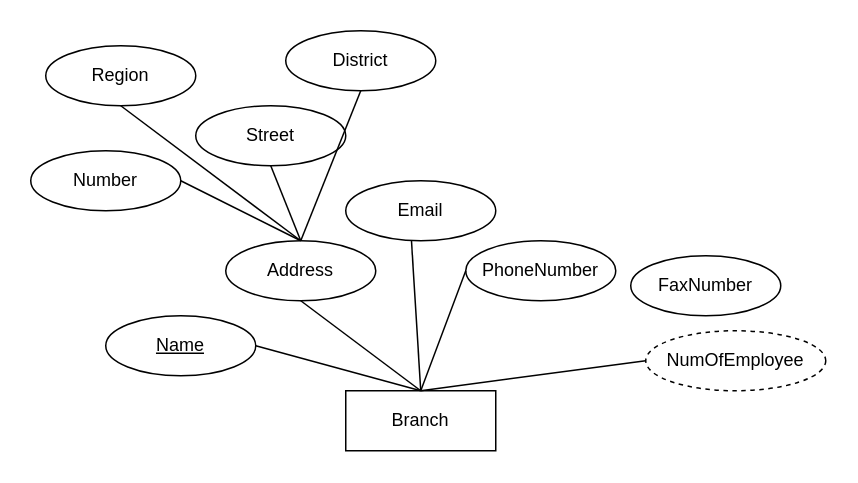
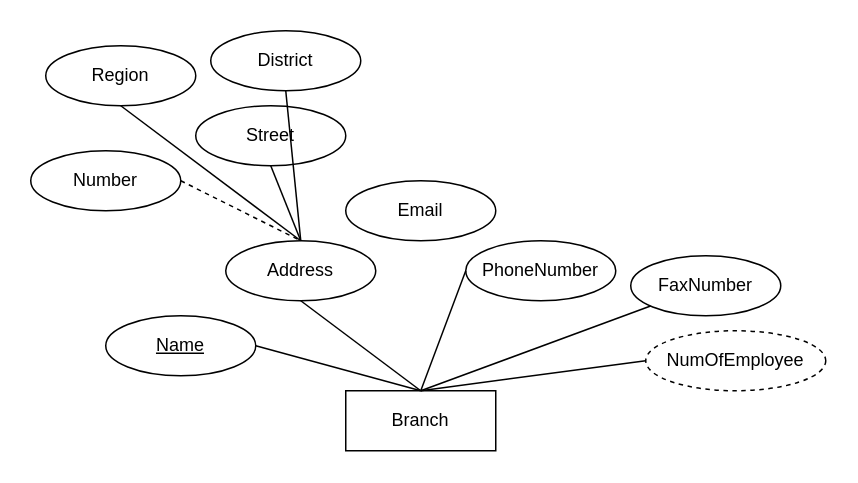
  <mxCell id="0" />
  <mxCell id="1" parent="0" />
  <mxCell id="2" value="Branch" style="whiteSpace=wrap;html=1;align=center;" vertex="1" parent="1"><mxGeometry x="230" y="260" width="100" height="40" as="geometry" /></mxCell>
  <mxCell id="3" value="&lt;u&gt;Name&lt;/u&gt;" style="ellipse;whiteSpace=wrap;html=1;align=center;" vertex="1" parent="1"><mxGeometry x="70" y="210" width="100" height="40" as="geometry" /></mxCell>
  <mxCell id="4" value="Address" style="ellipse;whiteSpace=wrap;html=1;align=center;" vertex="1" parent="1"><mxGeometry x="150" y="160" width="100" height="40" as="geometry" /></mxCell>
  <mxCell id="5" value="Number" style="ellipse;whiteSpace=wrap;html=1;align=center;" vertex="1" parent="1"><mxGeometry x="20" y="100" width="100" height="40" as="geometry" /></mxCell>
  <mxCell id="6" value="Street" style="ellipse;whiteSpace=wrap;html=1;align=center;" vertex="1" parent="1"><mxGeometry x="130" y="70" width="100" height="40" as="geometry" /></mxCell>
  <mxCell id="7" value="FaxNumber" style="ellipse;whiteSpace=wrap;html=1;align=center;" vertex="1" parent="1"><mxGeometry x="420" y="170" width="100" height="40" as="geometry" /></mxCell>
- <mxCell id="8" value="District" style="ellipse;whiteSpace=wrap;html=1;align=center;" vertex="1" parent="1"><mxGeometry x="190" y="20" width="100" height="40" as="geometry" /></mxCell>
+ <mxCell id="8" value="District" style="ellipse;whiteSpace=wrap;html=1;align=center;" vertex="1" parent="1"><mxGeometry x="140" y="20" width="100" height="40" as="geometry" /></mxCell>
  <mxCell id="9" value="PhoneNumber" style="ellipse;whiteSpace=wrap;html=1;align=center;" vertex="1" parent="1"><mxGeometry x="310" y="160" width="100" height="40" as="geometry" /></mxCell>
  <mxCell id="10" value="Region" style="ellipse;whiteSpace=wrap;html=1;align=center;" vertex="1" parent="1"><mxGeometry x="30" y="30" width="100" height="40" as="geometry" /></mxCell>
  <mxCell id="11" value="" style="endArrow=none;html=1;rounded=0;entryX=0.5;entryY=1;entryDx=0;entryDy=0;exitX=0.5;exitY=0;exitDx=0;exitDy=0;" edge="1" parent="1" source="4" target="10"><mxGeometry width="50" height="50" relative="1" as="geometry"><mxPoint x="250" y="300" as="sourcePoint" /><mxPoint x="300" y="250" as="targetPoint" /></mxGeometry></mxCell>
- <mxCell id="12" value="" style="endArrow=none;html=1;rounded=0;entryX=0.5;entryY=0;entryDx=0;entryDy=0;exitX=1;exitY=0.5;exitDx=0;exitDy=0;" edge="1" parent="1" source="5" target="4"><mxGeometry width="50" height="50" relative="1" as="geometry"><mxPoint x="250" y="300" as="sourcePoint" /><mxPoint x="300" y="250" as="targetPoint" /></mxGeometry></mxCell>
+ <mxCell id="12" value="" style="endArrow=none;html=1;rounded=0;entryX=0.5;entryY=0;entryDx=0;entryDy=0;exitX=1;exitY=0.5;exitDx=0;exitDy=0;dashed=1;" edge="1" parent="1" source="5" target="4"><mxGeometry width="50" height="50" relative="1" as="geometry"><mxPoint x="250" y="300" as="sourcePoint" /><mxPoint x="300" y="250" as="targetPoint" /></mxGeometry></mxCell>
  <mxCell id="13" value="" style="endArrow=none;html=1;rounded=0;entryX=0.5;entryY=1;entryDx=0;entryDy=0;exitX=0.5;exitY=0;exitDx=0;exitDy=0;" edge="1" parent="1" source="4" target="6"><mxGeometry width="50" height="50" relative="1" as="geometry"><mxPoint x="250" y="300" as="sourcePoint" /><mxPoint x="300" y="250" as="targetPoint" /></mxGeometry></mxCell>
  <mxCell id="14" value="" style="endArrow=none;html=1;rounded=0;entryX=0.5;entryY=1;entryDx=0;entryDy=0;exitX=0.5;exitY=0;exitDx=0;exitDy=0;" edge="1" parent="1" source="4" target="8"><mxGeometry width="50" height="50" relative="1" as="geometry"><mxPoint x="250" y="300" as="sourcePoint" /><mxPoint x="300" y="250" as="targetPoint" /></mxGeometry></mxCell>
  <mxCell id="15" value="Email" style="ellipse;whiteSpace=wrap;html=1;align=center;" vertex="1" parent="1"><mxGeometry x="230" y="120" width="100" height="40" as="geometry" /></mxCell>
  <mxCell id="16" value="NumOfEmployee" style="ellipse;whiteSpace=wrap;html=1;align=center;dashed=1;" vertex="1" parent="1"><mxGeometry x="430" y="220" width="120" height="40" as="geometry" /></mxCell>
- <mxCell id="17" value="" style="endArrow=none;html=1;rounded=0;exitX=0.5;exitY=0;exitDx=0;exitDy=0;entryX=0.438;entryY=0.995;entryDx=0;entryDy=0;entryPerimeter=0;" edge="1" parent="1" source="2" target="15"><mxGeometry width="50" height="50" relative="1" as="geometry"><mxPoint x="350" y="300" as="sourcePoint" /><mxPoint x="400" y="250" as="targetPoint" /></mxGeometry></mxCell>
+ <mxCell id="17" value="" style="endArrow=none;html=1;rounded=0;exitX=0.5;exitY=0;exitDx=0;exitDy=0;" edge="1" parent="1" source="2" target="7"><mxGeometry width="50" height="50" relative="1" as="geometry"><mxPoint x="350" y="300" as="sourcePoint" /><mxPoint x="400" y="250" as="targetPoint" /></mxGeometry></mxCell>
  <mxCell id="18" value="" style="endArrow=none;html=1;rounded=0;exitX=0.5;exitY=0;exitDx=0;exitDy=0;entryX=0;entryY=0.5;entryDx=0;entryDy=0;" edge="1" parent="1" source="2" target="9"><mxGeometry width="50" height="50" relative="1" as="geometry"><mxPoint x="350" y="300" as="sourcePoint" /><mxPoint x="400" y="250" as="targetPoint" /></mxGeometry></mxCell>
  <mxCell id="19" value="" style="endArrow=none;html=1;rounded=0;exitX=0.5;exitY=0;exitDx=0;exitDy=0;entryX=0.5;entryY=1;entryDx=0;entryDy=0;" edge="1" parent="1" source="2" target="4"><mxGeometry width="50" height="50" relative="1" as="geometry"><mxPoint x="350" y="300" as="sourcePoint" /><mxPoint x="400" y="250" as="targetPoint" /></mxGeometry></mxCell>
  <mxCell id="20" value="" style="endArrow=none;html=1;rounded=0;exitX=0.5;exitY=0;exitDx=0;exitDy=0;entryX=1;entryY=0.5;entryDx=0;entryDy=0;" edge="1" parent="1" source="2" target="3"><mxGeometry width="50" height="50" relative="1" as="geometry"><mxPoint x="350" y="300" as="sourcePoint" /><mxPoint x="400" y="250" as="targetPoint" /></mxGeometry></mxCell>
  <mxCell id="21" value="" style="endArrow=none;html=1;rounded=0;entryX=0;entryY=0.5;entryDx=0;entryDy=0;exitX=0.5;exitY=0;exitDx=0;exitDy=0;" edge="1" parent="1" source="2" target="16"><mxGeometry width="50" height="50" relative="1" as="geometry"><mxPoint x="270" y="300" as="sourcePoint" /><mxPoint x="320" y="250" as="targetPoint" /></mxGeometry></mxCell>
